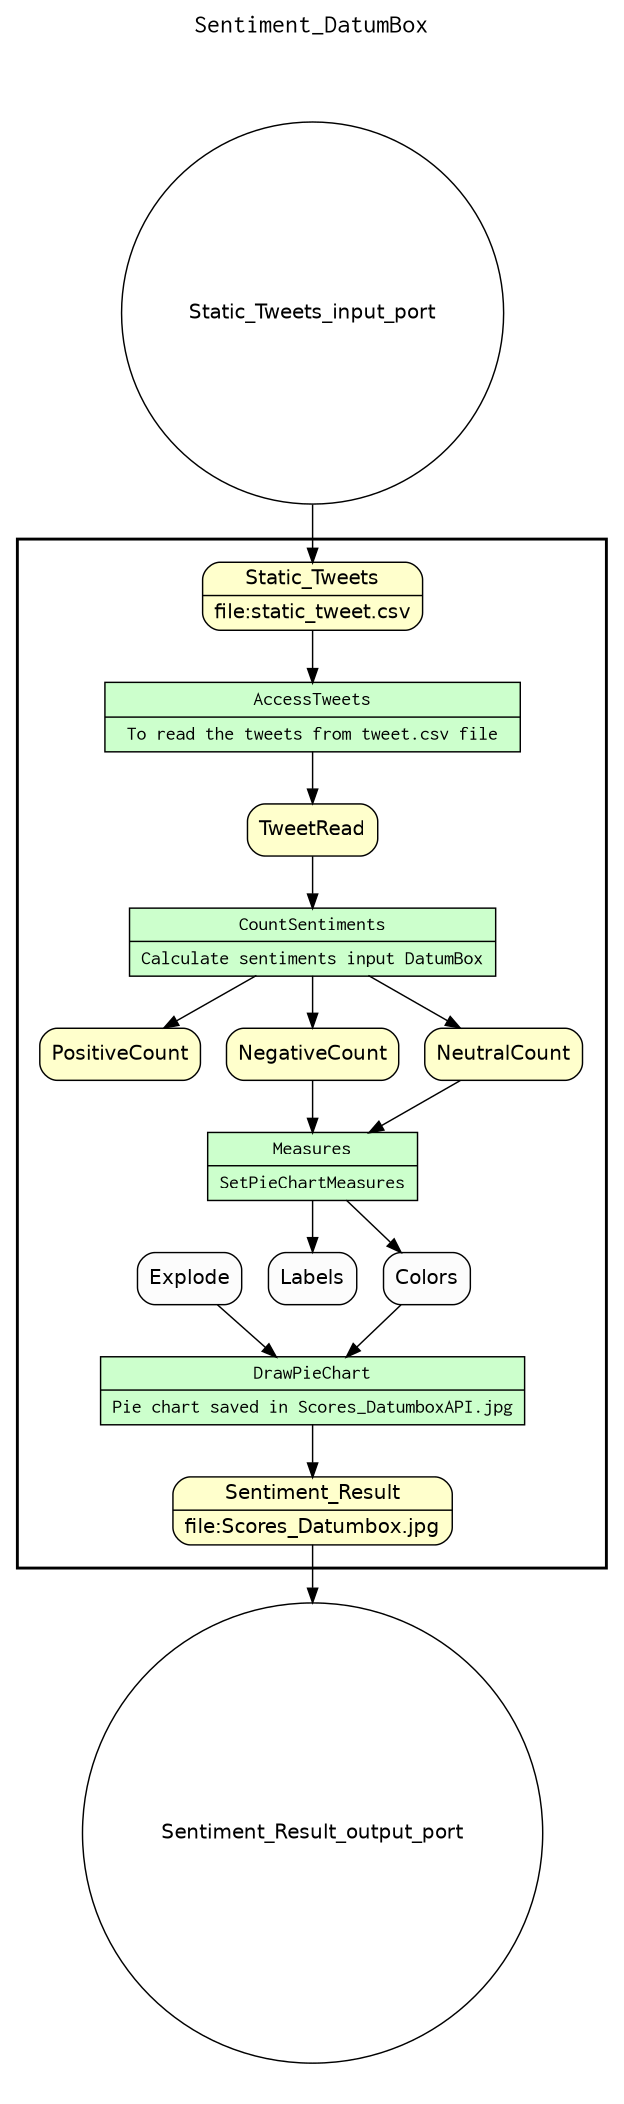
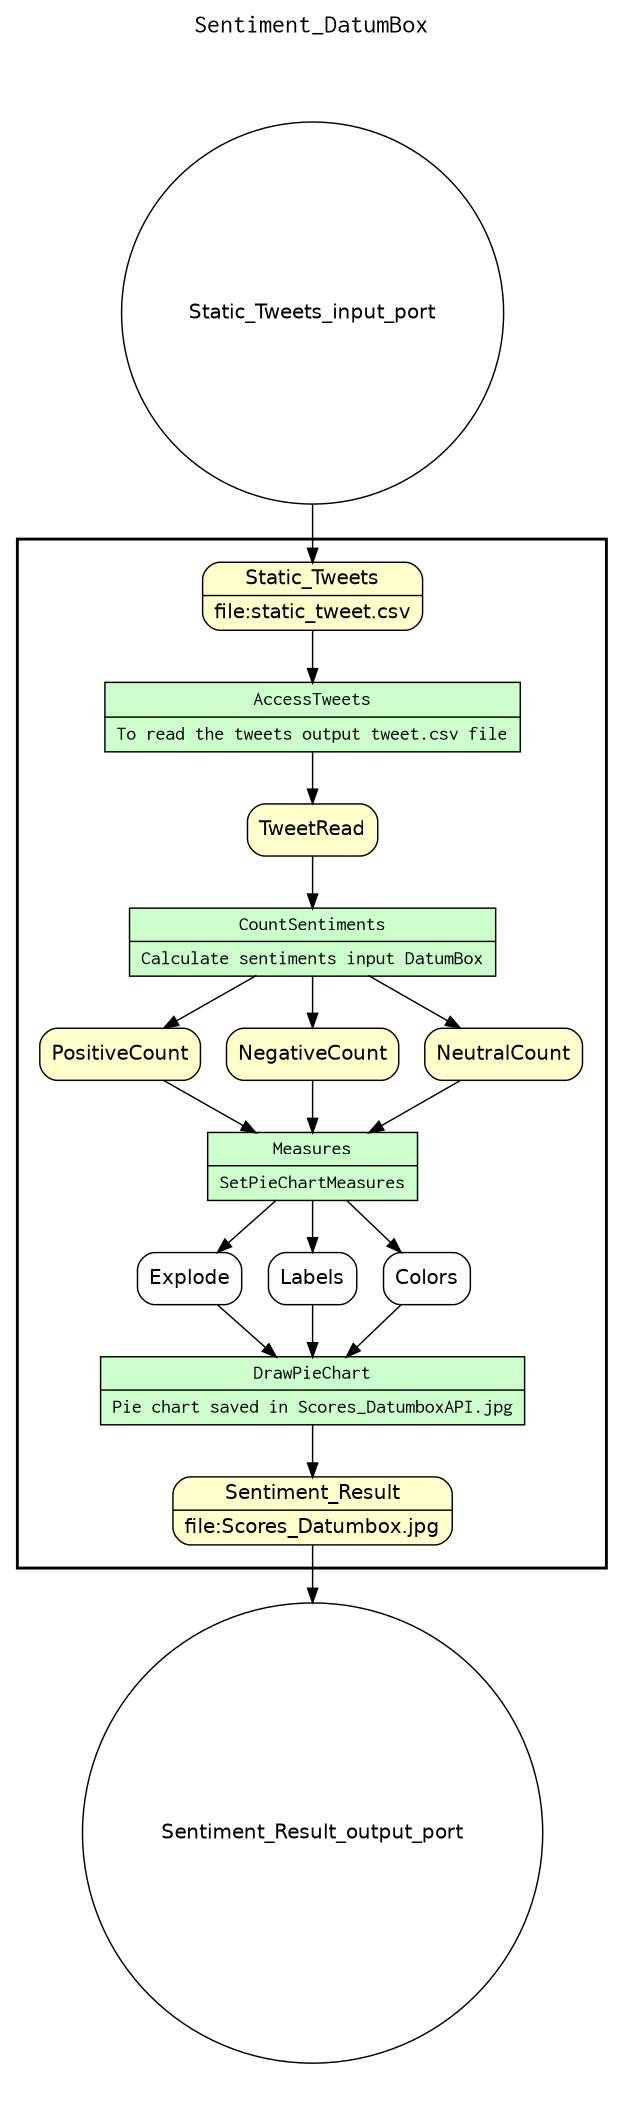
  digraph {
    fontname=Courier
    fontsize=18
    label=Sentiment_DatumBox
    labelloc=t
    rankdir=TB
    node [fillcolor="#FFFFCC" fontname=Helvetica peripheries=1 shape=box style="rounded,filled"]
-   n1 [fillcolor="#CCFFCC" fontname=Courier label="{<f0> AccessTweets |<f1> To read the tweets from tweet.csv file}" rankdir=LR shape=record style=filled]
+   n1 [fillcolor="#CCFFCC" fontname=Courier label="{<f0> AccessTweets |<f1> To read the tweets output tweet.csv file}" rankdir=LR shape=record style=filled]
    TweetRead
    n3 [fillcolor="#CCFFCC" fontname=Courier label="{<f0> CountSentiments |<f1> Calculate sentiments input DatumBox}" rankdir=LR shape=record style=filled]
    PositiveCount
    NegativeCount
    NeutralCount
    n7 [fillcolor="#CCFFCC" fontname=Courier label="{<f0> Measures |<f1> SetPieChartMeasures}" rankdir=LR shape=record style=filled]
    Explode [fillcolor="#FCFCFC"]
    Labels [fillcolor="#FCFCFC"]
    Colors [fillcolor="#FCFCFC"]
    n11 [fillcolor="#CCFFCC" fontname=Courier label="{<f0> DrawPieChart |<f1> Pie chart saved in Scores_DatumboxAPI.jpg}" rankdir=LR shape=record style=filled]
    n12 [label="{<f0> Sentiment_Result |<f1> file\:Scores_Datumbox.jpg}" rankdir=LR shape=record]
    n13 [label="{<f0> Static_Tweets |<f1> file\:static_tweet.csv}" rankdir=LR shape=record]
    Static_Tweets_input_port [fillcolor="#FFFFFF" shape=circle width=0.2]
    Sentiment_Result_output_port [fillcolor="#FFFFFF" shape=circle width=0.2]
    subgraph cluster_1 {
      color=black
      label=""
      penwidth=2
      subgraph cluster_2 {
        color=white
        label=""
        penwidth=2
        n1
        TweetRead
        n3
        PositiveCount
        NegativeCount
        NeutralCount
        n7
        Explode
        Labels
        Colors
        n11
        n12
        n13
      }
    }
    subgraph cluster_3 {
      color=white
      label=""
      subgraph cluster_4 {
        color=white
        label=""
        Sentiment_Result_output_port
      }
    }
    subgraph cluster_5 {
      color=white
      label=""
      subgraph cluster_6 {
        color=white
        label=""
        Static_Tweets_input_port
      }
    }
    n1 -> TweetRead
    TweetRead -> n3
    n3 -> PositiveCount
    n3 -> NegativeCount
    n3 -> NeutralCount
+   PositiveCount -> n7
    NegativeCount -> n7
    NeutralCount -> n7
+   n7 -> Explode
    n7 -> Labels
    n7 -> Colors
    Explode -> n11
+   Labels -> n11
    Colors -> n11
    n11 -> n12
    n12 -> Sentiment_Result_output_port
    n13 -> n1
    Static_Tweets_input_port -> n13
  }
